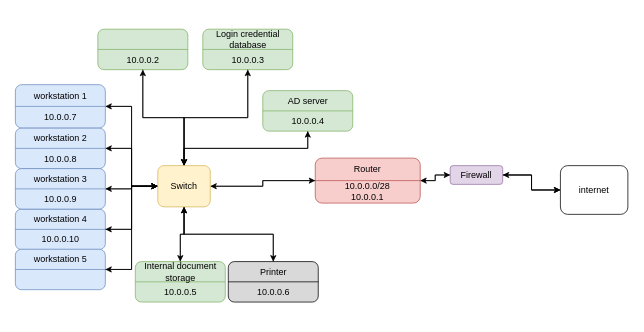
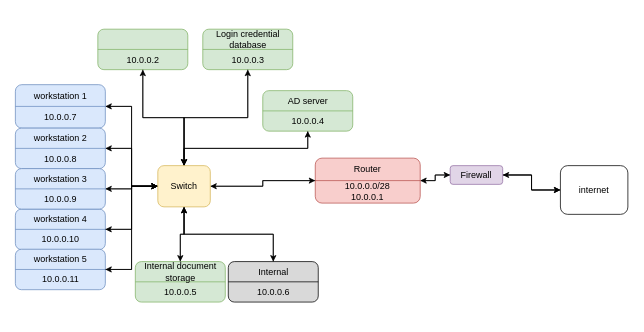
  <mxCell id="0" />
  <mxCell id="1" parent="0" />
  <mxCell id="2" value="" style="group" parent="1" vertex="1" connectable="0"><mxGeometry x="20" y="260" width="120" height="90" as="geometry" /></mxCell>
  <mxCell id="3" value="" style="rounded=1;whiteSpace=wrap;html=1;container=0;fillColor=#dae8fc;strokeColor=#6c8ebf;" parent="2" vertex="1"><mxGeometry y="18" width="120" height="54" as="geometry" /></mxCell>
  <mxCell id="4" value="" style="endArrow=none;html=1;rounded=0;entryX=1;entryY=0.5;entryDx=0;entryDy=0;fillColor=#dae8fc;strokeColor=#6c8ebf;" parent="2" target="3" edge="1"><mxGeometry width="50" height="50" relative="1" as="geometry"><mxPoint y="45" as="sourcePoint" /><mxPoint x="56.842" y="45" as="targetPoint" /></mxGeometry></mxCell>
  <mxCell id="5" value="workstation 4" style="text;html=1;strokeColor=none;fillColor=none;align=center;verticalAlign=middle;whiteSpace=wrap;rounded=0;container=0;" parent="2" vertex="1"><mxGeometry x="8.571" y="18" width="102.857" height="27" as="geometry" /></mxCell>
  <mxCell id="6" value="10.0.0.10" style="text;html=1;strokeColor=none;fillColor=none;align=center;verticalAlign=middle;whiteSpace=wrap;rounded=0;container=0;" parent="2" vertex="1"><mxGeometry x="8.571" y="45" width="102.857" height="27" as="geometry" /></mxCell>
  <mxCell id="7" style="edgeStyle=orthogonalEdgeStyle;rounded=0;orthogonalLoop=1;jettySize=auto;html=1;exitX=0;exitY=0.5;exitDx=0;exitDy=0;entryX=1;entryY=0.5;entryDx=0;entryDy=0;" edge="1" parent="1" source="35" target="59"><mxGeometry relative="1" as="geometry" /></mxCell>
  <mxCell id="8" style="edgeStyle=orthogonalEdgeStyle;rounded=0;orthogonalLoop=1;jettySize=auto;html=1;exitX=0;exitY=0.5;exitDx=0;exitDy=0;entryX=1;entryY=0.5;entryDx=0;entryDy=0;" edge="1" parent="1" source="35" target="63"><mxGeometry relative="1" as="geometry" /></mxCell>
  <mxCell id="9" style="edgeStyle=orthogonalEdgeStyle;rounded=0;orthogonalLoop=1;jettySize=auto;html=1;exitX=0;exitY=0.5;exitDx=0;exitDy=0;entryX=1;entryY=0.5;entryDx=0;entryDy=0;" edge="1" parent="1" source="35" target="67"><mxGeometry relative="1" as="geometry" /></mxCell>
  <mxCell id="10" style="edgeStyle=orthogonalEdgeStyle;rounded=0;orthogonalLoop=1;jettySize=auto;html=1;exitX=0;exitY=0.5;exitDx=0;exitDy=0;entryX=1;entryY=0.5;entryDx=0;entryDy=0;" edge="1" parent="1" source="35" target="3"><mxGeometry relative="1" as="geometry" /></mxCell>
  <mxCell id="11" style="edgeStyle=orthogonalEdgeStyle;rounded=0;orthogonalLoop=1;jettySize=auto;html=1;exitX=1;exitY=0.5;exitDx=0;exitDy=0;entryX=0;entryY=0.5;entryDx=0;entryDy=0;" edge="1" parent="1" source="59" target="35"><mxGeometry relative="1" as="geometry" /></mxCell>
  <mxCell id="12" style="edgeStyle=orthogonalEdgeStyle;rounded=0;orthogonalLoop=1;jettySize=auto;html=1;exitX=1;exitY=0.5;exitDx=0;exitDy=0;entryX=0;entryY=0.5;entryDx=0;entryDy=0;" edge="1" parent="1" source="63" target="35"><mxGeometry relative="1" as="geometry" /></mxCell>
  <mxCell id="13" style="edgeStyle=orthogonalEdgeStyle;rounded=0;orthogonalLoop=1;jettySize=auto;html=1;exitX=1;exitY=0.5;exitDx=0;exitDy=0;entryX=0;entryY=0.5;entryDx=0;entryDy=0;" edge="1" parent="1" source="67" target="35"><mxGeometry relative="1" as="geometry" /></mxCell>
  <mxCell id="14" style="edgeStyle=orthogonalEdgeStyle;rounded=0;orthogonalLoop=1;jettySize=auto;html=1;exitX=1;exitY=0.5;exitDx=0;exitDy=0;entryX=0;entryY=0.5;entryDx=0;entryDy=0;" edge="1" parent="1" source="3" target="35"><mxGeometry relative="1" as="geometry" /></mxCell>
  <mxCell id="15" style="edgeStyle=orthogonalEdgeStyle;rounded=0;orthogonalLoop=1;jettySize=auto;html=1;exitX=0;exitY=0.5;exitDx=0;exitDy=0;entryX=1;entryY=0.5;entryDx=0;entryDy=0;" edge="1" parent="1" source="18" target="24"><mxGeometry relative="1" as="geometry" /></mxCell>
  <mxCell id="16" style="edgeStyle=orthogonalEdgeStyle;rounded=0;orthogonalLoop=1;jettySize=auto;html=1;exitX=1;exitY=0.5;exitDx=0;exitDy=0;entryX=0;entryY=0.5;entryDx=0;entryDy=0;" edge="1" parent="1" source="18" target="78"><mxGeometry relative="1" as="geometry" /></mxCell>
  <mxCell id="17" style="edgeStyle=orthogonalEdgeStyle;rounded=0;orthogonalLoop=1;jettySize=auto;html=1;exitX=1;exitY=0.5;exitDx=0;exitDy=0;entryX=0;entryY=0.5;entryDx=0;entryDy=0;" edge="1" parent="1" source="18" target="78"><mxGeometry relative="1" as="geometry" /></mxCell>
  <mxCell id="18" value="Firewall" style="rounded=1;whiteSpace=wrap;html=1;fillColor=#e1d5e7;strokeColor=#9673a6;" vertex="1" parent="1"><mxGeometry x="600" y="220" width="70" height="25" as="geometry" /></mxCell>
  <mxCell id="19" value="" style="group" vertex="1" connectable="0" parent="1"><mxGeometry x="130" y="20" width="120" height="90" as="geometry" /></mxCell>
  <mxCell id="20" value="" style="rounded=1;whiteSpace=wrap;html=1;container=0;fillColor=#d5e8d4;strokeColor=#82b366;" vertex="1" parent="19"><mxGeometry y="18" width="120" height="54" as="geometry" /></mxCell>
  <mxCell id="21" value="" style="endArrow=none;html=1;rounded=0;entryX=1;entryY=0.5;entryDx=0;entryDy=0;fillColor=#d5e8d4;strokeColor=#82b366;" edge="1" parent="19" target="20"><mxGeometry width="50" height="50" relative="1" as="geometry"><mxPoint y="45" as="sourcePoint" /><mxPoint x="56.842" y="45" as="targetPoint" /></mxGeometry></mxCell>
  <mxCell id="22" value="10.0.0.2" style="text;html=1;strokeColor=none;fillColor=none;align=center;verticalAlign=middle;whiteSpace=wrap;rounded=0;container=0;" vertex="1" parent="19"><mxGeometry x="8.571" y="45" width="102.857" height="27" as="geometry" /></mxCell>
  <mxCell id="23" style="edgeStyle=orthogonalEdgeStyle;rounded=0;orthogonalLoop=1;jettySize=auto;html=1;exitX=1;exitY=0.5;exitDx=0;exitDy=0;" edge="1" parent="1" source="24" target="18"><mxGeometry relative="1" as="geometry" /></mxCell>
  <mxCell id="24" value="" style="rounded=1;whiteSpace=wrap;html=1;container=0;fillColor=#f8cecc;strokeColor=#b85450;" parent="1" vertex="1"><mxGeometry x="420" y="210" width="140" height="60" as="geometry" /></mxCell>
  <mxCell id="25" value="" style="endArrow=none;html=1;rounded=0;entryX=1;entryY=0.5;entryDx=0;entryDy=0;fillColor=#f8cecc;strokeColor=#b85450;" parent="1" target="24" edge="1"><mxGeometry width="50" height="50" relative="1" as="geometry"><mxPoint x="420" y="240" as="sourcePoint" /><mxPoint x="486.316" y="240" as="targetPoint" /></mxGeometry></mxCell>
  <mxCell id="26" value="Router" style="text;html=1;strokeColor=none;fillColor=none;align=center;verticalAlign=middle;whiteSpace=wrap;rounded=0;container=0;" parent="1" vertex="1"><mxGeometry x="430" y="210" width="120" height="30" as="geometry" /></mxCell>
  <mxCell id="27" value="10.0.0.0/28&lt;br&gt;10.0.0.1" style="text;html=1;strokeColor=none;fillColor=none;align=center;verticalAlign=middle;whiteSpace=wrap;rounded=0;container=0;" parent="1" vertex="1"><mxGeometry x="430" y="240" width="120" height="30" as="geometry" /></mxCell>
  <mxCell id="28" style="edgeStyle=orthogonalEdgeStyle;rounded=0;orthogonalLoop=1;jettySize=auto;html=1;exitX=1;exitY=0.5;exitDx=0;exitDy=0;entryX=0;entryY=0.5;entryDx=0;entryDy=0;" edge="1" parent="1" source="35" target="24"><mxGeometry relative="1" as="geometry" /></mxCell>
  <mxCell id="29" style="edgeStyle=orthogonalEdgeStyle;rounded=0;orthogonalLoop=1;jettySize=auto;html=1;exitX=0.5;exitY=0;exitDx=0;exitDy=0;entryX=0.5;entryY=1;entryDx=0;entryDy=0;" edge="1" parent="1" source="35" target="22"><mxGeometry relative="1" as="geometry" /></mxCell>
  <mxCell id="30" style="edgeStyle=orthogonalEdgeStyle;rounded=0;orthogonalLoop=1;jettySize=auto;html=1;exitX=0.5;exitY=0;exitDx=0;exitDy=0;entryX=0.5;entryY=1;entryDx=0;entryDy=0;" edge="1" parent="1" source="35" target="47"><mxGeometry relative="1" as="geometry" /></mxCell>
  <mxCell id="31" style="edgeStyle=orthogonalEdgeStyle;rounded=0;orthogonalLoop=1;jettySize=auto;html=1;exitX=0.5;exitY=1;exitDx=0;exitDy=0;entryX=0.5;entryY=0;entryDx=0;entryDy=0;" edge="1" parent="1" source="35" target="41"><mxGeometry relative="1" as="geometry" /></mxCell>
  <mxCell id="32" style="edgeStyle=orthogonalEdgeStyle;rounded=0;orthogonalLoop=1;jettySize=auto;html=1;exitX=0.5;exitY=1;exitDx=0;exitDy=0;entryX=0.5;entryY=0;entryDx=0;entryDy=0;" edge="1" parent="1" source="35" target="51"><mxGeometry relative="1" as="geometry" /></mxCell>
  <mxCell id="33" style="edgeStyle=orthogonalEdgeStyle;rounded=0;orthogonalLoop=1;jettySize=auto;html=1;exitX=0.5;exitY=0;exitDx=0;exitDy=0;entryX=0.5;entryY=1;entryDx=0;entryDy=0;" edge="1" parent="1" source="35" target="58"><mxGeometry relative="1" as="geometry" /></mxCell>
  <mxCell id="34" style="edgeStyle=orthogonalEdgeStyle;rounded=0;orthogonalLoop=1;jettySize=auto;html=1;exitX=0;exitY=0.5;exitDx=0;exitDy=0;entryX=1;entryY=0.5;entryDx=0;entryDy=0;" edge="1" parent="1" source="35" target="72"><mxGeometry relative="1" as="geometry" /></mxCell>
  <mxCell id="35" value="Switch" style="rounded=1;whiteSpace=wrap;html=1;fillColor=#fff2cc;strokeColor=#d6b656;" vertex="1" parent="1"><mxGeometry x="210" y="220" width="70" height="55" as="geometry" /></mxCell>
  <mxCell id="36" style="edgeStyle=orthogonalEdgeStyle;rounded=0;orthogonalLoop=1;jettySize=auto;html=1;exitX=0;exitY=0.5;exitDx=0;exitDy=0;entryX=1;entryY=0.5;entryDx=0;entryDy=0;" edge="1" parent="1" source="24" target="35"><mxGeometry relative="1" as="geometry" /></mxCell>
  <mxCell id="37" style="edgeStyle=orthogonalEdgeStyle;rounded=0;orthogonalLoop=1;jettySize=auto;html=1;exitX=0.5;exitY=1;exitDx=0;exitDy=0;entryX=0.5;entryY=0;entryDx=0;entryDy=0;" edge="1" parent="1" source="22" target="35"><mxGeometry relative="1" as="geometry" /></mxCell>
  <mxCell id="38" value="" style="group" vertex="1" connectable="0" parent="1"><mxGeometry x="304" y="330" width="120" height="90" as="geometry" /></mxCell>
  <mxCell id="39" value="" style="rounded=1;whiteSpace=wrap;html=1;container=0;fillColor=#D9D9D9;" vertex="1" parent="38"><mxGeometry y="18" width="120" height="54" as="geometry" /></mxCell>
  <mxCell id="40" value="" style="endArrow=none;html=1;rounded=0;entryX=1;entryY=0.5;entryDx=0;entryDy=0;" edge="1" parent="38" target="39"><mxGeometry width="50" height="50" relative="1" as="geometry"><mxPoint y="45" as="sourcePoint" /><mxPoint x="56.842" y="45" as="targetPoint" /></mxGeometry></mxCell>
- <mxCell id="41" value="Printer" style="text;html=1;strokeColor=none;fillColor=none;align=center;verticalAlign=middle;whiteSpace=wrap;rounded=0;container=0;" vertex="1" parent="38"><mxGeometry x="8.571" y="18" width="102.857" height="27" as="geometry" /></mxCell>
+ <mxCell id="41" value="Internal" style="text;html=1;strokeColor=none;fillColor=none;align=center;verticalAlign=middle;whiteSpace=wrap;rounded=0;container=0;" vertex="1" parent="38"><mxGeometry x="8.571" y="18" width="102.857" height="27" as="geometry" /></mxCell>
  <mxCell id="42" value="10.0.0.6" style="text;html=1;strokeColor=none;fillColor=none;align=center;verticalAlign=middle;whiteSpace=wrap;rounded=0;container=0;" vertex="1" parent="38"><mxGeometry x="8.571" y="45" width="102.857" height="27" as="geometry" /></mxCell>
  <mxCell id="43" value="" style="rounded=1;whiteSpace=wrap;html=1;container=0;fillColor=#d5e8d4;strokeColor=#82b366;" vertex="1" parent="1"><mxGeometry x="270" y="38" width="120" height="54" as="geometry" /></mxCell>
  <mxCell id="44" value="" style="endArrow=none;html=1;rounded=0;entryX=1;entryY=0.5;entryDx=0;entryDy=0;fillColor=#d5e8d4;strokeColor=#82b366;" edge="1" parent="1" target="43"><mxGeometry width="50" height="50" relative="1" as="geometry"><mxPoint x="270" y="65" as="sourcePoint" /><mxPoint x="326.842" y="65" as="targetPoint" /></mxGeometry></mxCell>
  <mxCell id="45" value="Login credential database" style="text;html=1;strokeColor=none;fillColor=none;align=center;verticalAlign=middle;whiteSpace=wrap;rounded=0;container=0;" vertex="1" parent="1"><mxGeometry x="278.571" y="38" width="102.857" height="27" as="geometry" /></mxCell>
  <mxCell id="46" style="edgeStyle=orthogonalEdgeStyle;rounded=0;orthogonalLoop=1;jettySize=auto;html=1;exitX=0.5;exitY=1;exitDx=0;exitDy=0;entryX=0.5;entryY=0;entryDx=0;entryDy=0;" edge="1" parent="1" source="47" target="35"><mxGeometry relative="1" as="geometry" /></mxCell>
  <mxCell id="47" value="10.0.0.3" style="text;html=1;strokeColor=none;fillColor=none;align=center;verticalAlign=middle;whiteSpace=wrap;rounded=0;container=0;" vertex="1" parent="1"><mxGeometry x="278.571" y="65" width="102.857" height="27" as="geometry" /></mxCell>
  <mxCell id="48" value="" style="rounded=1;whiteSpace=wrap;html=1;container=0;fillColor=#d5e8d4;strokeColor=#82b366;" vertex="1" parent="1"><mxGeometry x="180" y="348" width="120" height="54" as="geometry" /></mxCell>
  <mxCell id="49" value="" style="endArrow=none;html=1;rounded=0;entryX=1;entryY=0.5;entryDx=0;entryDy=0;fillColor=#d5e8d4;strokeColor=#82b366;" edge="1" parent="1" target="48"><mxGeometry width="50" height="50" relative="1" as="geometry"><mxPoint x="180" y="375" as="sourcePoint" /><mxPoint x="236.842" y="375" as="targetPoint" /></mxGeometry></mxCell>
  <mxCell id="50" style="edgeStyle=orthogonalEdgeStyle;rounded=0;orthogonalLoop=1;jettySize=auto;html=1;exitX=0.5;exitY=0;exitDx=0;exitDy=0;entryX=0.5;entryY=1;entryDx=0;entryDy=0;" edge="1" parent="1" source="51" target="35"><mxGeometry relative="1" as="geometry" /></mxCell>
  <mxCell id="51" value="Internal document storage" style="text;html=1;strokeColor=none;fillColor=none;align=center;verticalAlign=middle;whiteSpace=wrap;rounded=0;container=0;" vertex="1" parent="1"><mxGeometry x="188.571" y="348" width="102.857" height="27" as="geometry" /></mxCell>
  <mxCell id="52" value="10.0.0.5" style="text;html=1;strokeColor=none;fillColor=none;align=center;verticalAlign=middle;whiteSpace=wrap;rounded=0;container=0;" vertex="1" parent="1"><mxGeometry x="188.571" y="375" width="102.857" height="27" as="geometry" /></mxCell>
  <mxCell id="53" style="edgeStyle=orthogonalEdgeStyle;rounded=0;orthogonalLoop=1;jettySize=auto;html=1;exitX=0.5;exitY=0;exitDx=0;exitDy=0;entryX=0.5;entryY=1;entryDx=0;entryDy=0;" edge="1" parent="1" source="41" target="35"><mxGeometry relative="1" as="geometry" /></mxCell>
  <mxCell id="54" value="" style="rounded=1;whiteSpace=wrap;html=1;container=0;fillColor=#d5e8d4;strokeColor=#82b366;" vertex="1" parent="1"><mxGeometry x="350" y="120" width="120" height="54" as="geometry" /></mxCell>
  <mxCell id="55" value="" style="endArrow=none;html=1;rounded=0;entryX=1;entryY=0.5;entryDx=0;entryDy=0;fillColor=#d5e8d4;strokeColor=#82b366;" edge="1" parent="1" target="54"><mxGeometry width="50" height="50" relative="1" as="geometry"><mxPoint x="350" y="147" as="sourcePoint" /><mxPoint x="406.842" y="147" as="targetPoint" /></mxGeometry></mxCell>
  <mxCell id="56" value="AD server" style="text;html=1;strokeColor=none;fillColor=none;align=center;verticalAlign=middle;whiteSpace=wrap;rounded=0;container=0;" vertex="1" parent="1"><mxGeometry x="358.571" y="120" width="102.857" height="27" as="geometry" /></mxCell>
  <mxCell id="57" style="edgeStyle=orthogonalEdgeStyle;rounded=0;orthogonalLoop=1;jettySize=auto;html=1;exitX=0.5;exitY=1;exitDx=0;exitDy=0;entryX=0.5;entryY=0;entryDx=0;entryDy=0;" edge="1" parent="1" source="58" target="35"><mxGeometry relative="1" as="geometry" /></mxCell>
  <mxCell id="58" value="10.0.0.4" style="text;html=1;strokeColor=none;fillColor=none;align=center;verticalAlign=middle;whiteSpace=wrap;rounded=0;container=0;" vertex="1" parent="1"><mxGeometry x="358.571" y="147" width="102.857" height="27" as="geometry" /></mxCell>
  <mxCell id="59" value="" style="rounded=1;whiteSpace=wrap;html=1;container=0;fillColor=#dae8fc;strokeColor=#6c8ebf;" parent="1" vertex="1"><mxGeometry x="20" y="112" width="120" height="58" as="geometry" /></mxCell>
  <mxCell id="60" value="" style="endArrow=none;html=1;rounded=0;entryX=1;entryY=0.5;entryDx=0;entryDy=0;fillColor=#dae8fc;strokeColor=#6c8ebf;" parent="1" target="59" edge="1"><mxGeometry width="50" height="50" relative="1" as="geometry"><mxPoint x="20" y="141" as="sourcePoint" /><mxPoint x="76.842" y="141" as="targetPoint" /></mxGeometry></mxCell>
  <mxCell id="61" value="workstation 1" style="text;html=1;strokeColor=none;fillColor=none;align=center;verticalAlign=middle;whiteSpace=wrap;rounded=0;container=0;" parent="1" vertex="1"><mxGeometry x="28.571" y="114" width="102.857" height="27" as="geometry" /></mxCell>
  <mxCell id="62" value="10.0.0.7" style="text;html=1;strokeColor=none;fillColor=none;align=center;verticalAlign=middle;whiteSpace=wrap;rounded=0;container=0;" parent="1" vertex="1"><mxGeometry x="28.571" y="141" width="102.857" height="27" as="geometry" /></mxCell>
  <mxCell id="63" value="" style="rounded=1;whiteSpace=wrap;html=1;container=0;fillColor=#dae8fc;strokeColor=#6c8ebf;" parent="1" vertex="1"><mxGeometry x="20" y="170" width="120" height="54" as="geometry" /></mxCell>
  <mxCell id="64" value="" style="endArrow=none;html=1;rounded=0;entryX=1;entryY=0.5;entryDx=0;entryDy=0;fillColor=#dae8fc;strokeColor=#6c8ebf;" parent="1" target="63" edge="1"><mxGeometry width="50" height="50" relative="1" as="geometry"><mxPoint x="20" y="197" as="sourcePoint" /><mxPoint x="76.842" y="197" as="targetPoint" /></mxGeometry></mxCell>
  <mxCell id="65" value="workstation 2" style="text;html=1;strokeColor=none;fillColor=none;align=center;verticalAlign=middle;whiteSpace=wrap;rounded=0;container=0;" parent="1" vertex="1"><mxGeometry x="28.571" y="170" width="102.857" height="27" as="geometry" /></mxCell>
  <mxCell id="66" value="10.0.0.8" style="text;html=1;strokeColor=none;fillColor=none;align=center;verticalAlign=middle;whiteSpace=wrap;rounded=0;container=0;" parent="1" vertex="1"><mxGeometry x="28.571" y="197" width="102.857" height="27" as="geometry" /></mxCell>
  <mxCell id="67" value="" style="rounded=1;whiteSpace=wrap;html=1;container=0;fillColor=#dae8fc;strokeColor=#6c8ebf;" parent="1" vertex="1"><mxGeometry x="20" y="224" width="120" height="54" as="geometry" /></mxCell>
  <mxCell id="68" value="" style="endArrow=none;html=1;rounded=0;entryX=1;entryY=0.5;entryDx=0;entryDy=0;fillColor=#dae8fc;strokeColor=#6c8ebf;" parent="1" target="67" edge="1"><mxGeometry width="50" height="50" relative="1" as="geometry"><mxPoint x="20" y="251" as="sourcePoint" /><mxPoint x="76.842" y="251" as="targetPoint" /></mxGeometry></mxCell>
  <mxCell id="69" value="workstation 3" style="text;html=1;strokeColor=none;fillColor=none;align=center;verticalAlign=middle;whiteSpace=wrap;rounded=0;container=0;" parent="1" vertex="1"><mxGeometry x="28.571" y="224" width="102.857" height="27" as="geometry" /></mxCell>
  <mxCell id="70" value="10.0.0.9" style="text;html=1;strokeColor=none;fillColor=none;align=center;verticalAlign=middle;whiteSpace=wrap;rounded=0;container=0;" parent="1" vertex="1"><mxGeometry x="28.571" y="251" width="102.857" height="27" as="geometry" /></mxCell>
  <mxCell id="71" value="" style="group" vertex="1" connectable="0" parent="1"><mxGeometry x="20" y="313.5" width="120" height="90" as="geometry" /></mxCell>
  <mxCell id="72" value="" style="rounded=1;whiteSpace=wrap;html=1;container=0;fillColor=#dae8fc;strokeColor=#6c8ebf;" vertex="1" parent="71"><mxGeometry y="18" width="120" height="54" as="geometry" /></mxCell>
  <mxCell id="73" value="" style="endArrow=none;html=1;rounded=0;entryX=1;entryY=0.5;entryDx=0;entryDy=0;fillColor=#dae8fc;strokeColor=#6c8ebf;" edge="1" parent="71" target="72"><mxGeometry width="50" height="50" relative="1" as="geometry"><mxPoint y="45" as="sourcePoint" /><mxPoint x="56.842" y="45" as="targetPoint" /></mxGeometry></mxCell>
  <mxCell id="74" value="workstation 5" style="text;html=1;strokeColor=none;fillColor=none;align=center;verticalAlign=middle;whiteSpace=wrap;rounded=0;container=0;" vertex="1" parent="71"><mxGeometry x="8.571" y="18" width="102.857" height="27" as="geometry" /></mxCell>
+ <mxCell id="75" value="10.0.0.11" style="text;html=1;strokeColor=none;fillColor=none;align=center;verticalAlign=middle;whiteSpace=wrap;rounded=0;container=0;" vertex="1" parent="71"><mxGeometry x="8.571" y="45" width="102.857" height="27" as="geometry" /></mxCell>
  <mxCell id="76" style="edgeStyle=orthogonalEdgeStyle;rounded=0;orthogonalLoop=1;jettySize=auto;html=1;exitX=1;exitY=0.5;exitDx=0;exitDy=0;entryX=0;entryY=0.5;entryDx=0;entryDy=0;" edge="1" parent="1" source="72" target="35"><mxGeometry relative="1" as="geometry" /></mxCell>
  <mxCell id="77" style="edgeStyle=orthogonalEdgeStyle;rounded=0;orthogonalLoop=1;jettySize=auto;html=1;exitX=0;exitY=0.5;exitDx=0;exitDy=0;entryX=1;entryY=0.5;entryDx=0;entryDy=0;" edge="1" parent="1" source="78" target="18"><mxGeometry relative="1" as="geometry" /></mxCell>
  <mxCell id="78" value="internet" style="rounded=1;whiteSpace=wrap;html=1;" vertex="1" parent="1"><mxGeometry x="747" y="220" width="90" height="65" as="geometry" /></mxCell>
